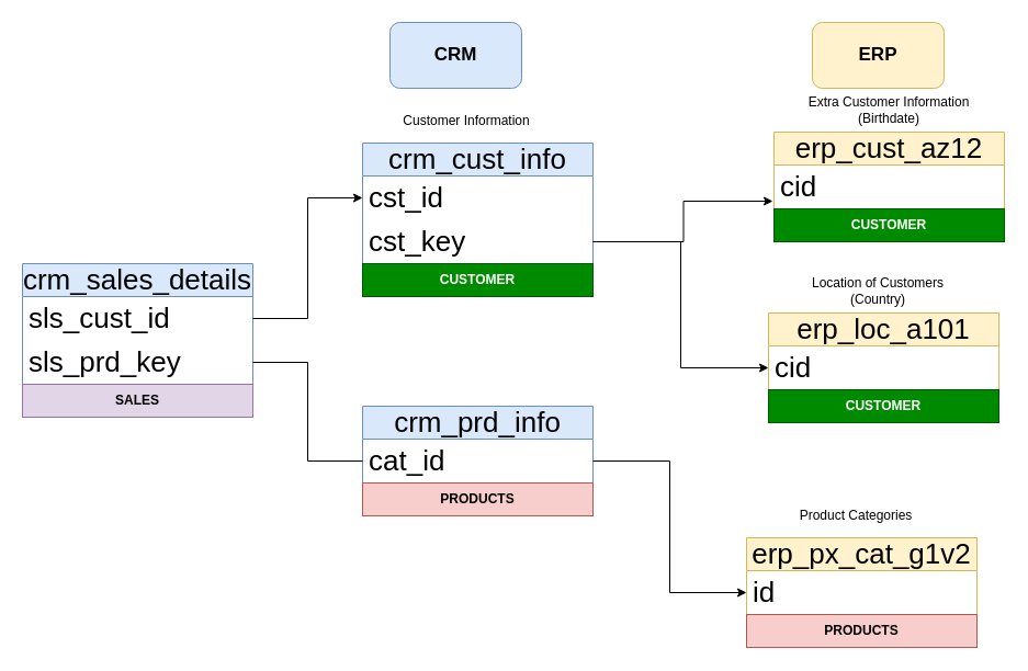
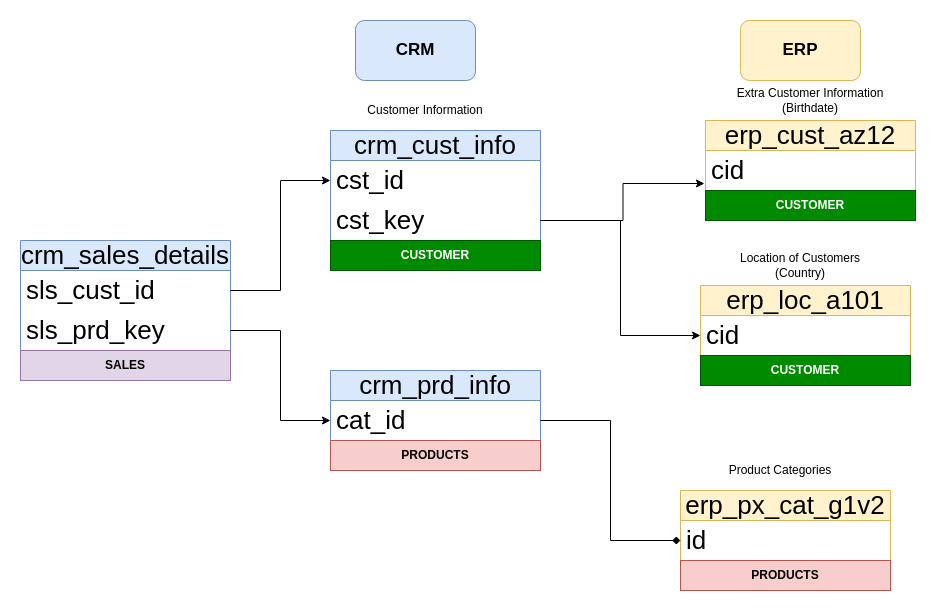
  <mxCell id="0" />
  <mxCell id="1" parent="0" />
  <mxCell id="2" value="Customer Information" style="text;strokeColor=none;align=center;fillColor=none;html=1;verticalAlign=middle;whiteSpace=wrap;rounded=0;" parent="1" vertex="1"><mxGeometry x="345" y="80" width="160" height="60" as="geometry" /></mxCell>
  <mxCell id="3" value="crm_sales_details" style="swimlane;fontStyle=0;childLayout=stackLayout;horizontal=1;startSize=30;horizontalStack=0;resizeParent=1;resizeParentMax=0;resizeLast=0;collapsible=1;marginBottom=0;whiteSpace=wrap;html=1;rounded=0;fillColor=#dae8fc;strokeColor=#6c8ebf;fontSize=26;" parent="1" vertex="1"><mxGeometry x="20" y="240" width="210" height="110" as="geometry" /></mxCell>
  <mxCell id="4" value="sls_cust_id" style="text;strokeColor=none;fillColor=none;align=left;verticalAlign=middle;spacingLeft=4;spacingRight=4;overflow=hidden;points=[[0,0.5,0,0,0],[1,0.5,0,0,0]];portConstraint=eastwest;rotatable=0;whiteSpace=wrap;html=1;fontSize=26;" parent="3" vertex="1"><mxGeometry y="30" width="210" height="40" as="geometry" /></mxCell>
  <mxCell id="5" value="sls_prd_key" style="text;strokeColor=none;fillColor=none;align=left;verticalAlign=middle;spacingLeft=4;spacingRight=4;overflow=hidden;points=[[0,0.5],[1,0.5]];portConstraint=eastwest;rotatable=0;whiteSpace=wrap;html=1;fontSize=26;" parent="3" vertex="1"><mxGeometry y="70" width="210" height="40" as="geometry" /></mxCell>
  <mxCell id="6" value="crm_prd_info" style="swimlane;fontStyle=0;childLayout=stackLayout;horizontal=1;startSize=30;horizontalStack=0;resizeParent=1;resizeParentMax=0;resizeLast=0;collapsible=1;marginBottom=0;whiteSpace=wrap;html=1;rounded=0;fillColor=#dae8fc;strokeColor=#6c8ebf;fontSize=26;" parent="1" vertex="1"><mxGeometry x="330" y="370" width="210" height="70" as="geometry" /></mxCell>
  <mxCell id="7" value="cat_id" style="text;strokeColor=none;fillColor=none;align=left;verticalAlign=middle;spacingLeft=4;spacingRight=4;overflow=hidden;points=[[0,0.5],[1,0.5]];portConstraint=eastwest;rotatable=0;whiteSpace=wrap;html=1;fontSize=26;" parent="6" vertex="1"><mxGeometry y="30" width="210" height="40" as="geometry" /></mxCell>
- <mxCell id="8" style="edgeStyle=orthogonalEdgeStyle;rounded=0;orthogonalLoop=1;jettySize=auto;html=1;exitX=1;exitY=0.5;exitDx=0;exitDy=0;entryX=0;entryY=0.5;entryDx=0;entryDy=0;endArrow=none;" parent="1" source="5" target="7" edge="1"><mxGeometry relative="1" as="geometry" /></mxCell>
+ <mxCell id="8" style="edgeStyle=orthogonalEdgeStyle;rounded=0;orthogonalLoop=1;jettySize=auto;html=1;exitX=1;exitY=0.5;exitDx=0;exitDy=0;entryX=0;entryY=0.5;entryDx=0;entryDy=0;" parent="1" source="5" target="7" edge="1"><mxGeometry relative="1" as="geometry" /></mxCell>
  <mxCell id="9" value="erp_cust_az12" style="swimlane;fontStyle=0;childLayout=stackLayout;horizontal=1;startSize=30;horizontalStack=0;resizeParent=1;resizeParentMax=0;resizeLast=0;collapsible=1;marginBottom=0;whiteSpace=wrap;html=1;rounded=0;fillColor=#fff2cc;strokeColor=#d6b656;fontSize=26;" parent="1" vertex="1"><mxGeometry x="705" y="120" width="210" height="70" as="geometry" /></mxCell>
  <mxCell id="10" value="cid" style="text;strokeColor=none;fillColor=none;align=left;verticalAlign=middle;spacingLeft=4;spacingRight=4;overflow=hidden;points=[[0,0.5],[1,0.5]];portConstraint=eastwest;rotatable=0;whiteSpace=wrap;html=1;fontSize=26;" parent="9" vertex="1"><mxGeometry y="30" width="210" height="40" as="geometry" /></mxCell>
  <mxCell id="11" value="&lt;div&gt;Extra Customer Information (Birthdate)&lt;/div&gt;" style="text;strokeColor=none;align=center;fillColor=none;html=1;verticalAlign=middle;whiteSpace=wrap;rounded=0;" parent="1" vertex="1"><mxGeometry x="730" y="70" width="160" height="60" as="geometry" /></mxCell>
  <mxCell id="12" value="erp_loc_a101" style="swimlane;fontStyle=0;childLayout=stackLayout;horizontal=1;startSize=30;horizontalStack=0;resizeParent=1;resizeParentMax=0;resizeLast=0;collapsible=1;marginBottom=0;whiteSpace=wrap;html=1;rounded=0;fillColor=#fff2cc;strokeColor=#d6b656;fontSize=26;" parent="1" vertex="1"><mxGeometry x="700" y="285" width="210" height="70" as="geometry" /></mxCell>
  <mxCell id="13" value="cid" style="text;strokeColor=none;fillColor=none;align=left;verticalAlign=middle;spacingLeft=4;spacingRight=4;overflow=hidden;points=[[0,0.5],[1,0.5]];portConstraint=eastwest;rotatable=0;whiteSpace=wrap;html=1;fontSize=26;" parent="12" vertex="1"><mxGeometry y="30" width="210" height="40" as="geometry" /></mxCell>
  <mxCell id="14" value="&lt;div&gt;Location of Customers (Country)&lt;/div&gt;" style="text;strokeColor=none;align=center;fillColor=none;html=1;verticalAlign=middle;whiteSpace=wrap;rounded=0;" parent="1" vertex="1"><mxGeometry x="720" y="235" width="160" height="60" as="geometry" /></mxCell>
  <mxCell id="15" value="erp_px_cat_g1v2" style="swimlane;fontStyle=0;childLayout=stackLayout;horizontal=1;startSize=30;horizontalStack=0;resizeParent=1;resizeParentMax=0;resizeLast=0;collapsible=1;marginBottom=0;whiteSpace=wrap;html=1;rounded=0;fillColor=#fff2cc;strokeColor=#d6b656;fontSize=26;" parent="1" vertex="1"><mxGeometry x="680" y="490" width="210" height="70" as="geometry" /></mxCell>
  <mxCell id="16" value="id" style="text;strokeColor=none;fillColor=none;align=left;verticalAlign=middle;spacingLeft=4;spacingRight=4;overflow=hidden;points=[[0,0.5],[1,0.5]];portConstraint=eastwest;rotatable=0;whiteSpace=wrap;html=1;fontSize=26;" parent="15" vertex="1"><mxGeometry y="30" width="210" height="40" as="geometry" /></mxCell>
  <mxCell id="17" value="&lt;div&gt;Product Categories&lt;/div&gt;" style="text;strokeColor=none;align=center;fillColor=none;html=1;verticalAlign=middle;whiteSpace=wrap;rounded=0;" parent="1" vertex="1"><mxGeometry x="700" y="440" width="160" height="60" as="geometry" /></mxCell>
- <mxCell id="18" style="edgeStyle=orthogonalEdgeStyle;rounded=0;orthogonalLoop=1;jettySize=auto;html=1;exitX=1;exitY=0.5;exitDx=0;exitDy=0;entryX=0;entryY=0.5;entryDx=0;entryDy=0;" parent="1" source="7" target="16" edge="1"><mxGeometry relative="1" as="geometry" /></mxCell>
+ <mxCell id="18" style="edgeStyle=orthogonalEdgeStyle;rounded=0;orthogonalLoop=1;jettySize=auto;html=1;exitX=1;exitY=0.5;exitDx=0;exitDy=0;entryX=0;entryY=0.5;entryDx=0;entryDy=0;endArrow=diamond;" parent="1" source="7" target="16" edge="1"><mxGeometry relative="1" as="geometry" /></mxCell>
  <mxCell id="19" value="CRM" style="rounded=1;whiteSpace=wrap;html=1;fillColor=#dae8fc;strokeColor=#6c8ebf;fontStyle=1;fontSize=17;" parent="1" vertex="1"><mxGeometry x="355" y="20" width="120" height="60" as="geometry" /></mxCell>
  <mxCell id="20" value="ERP" style="rounded=1;whiteSpace=wrap;html=1;fillColor=#fff2cc;strokeColor=#d6b656;fontStyle=1;fontSize=17;" parent="1" vertex="1"><mxGeometry x="740" y="20" width="120" height="60" as="geometry" /></mxCell>
  <mxCell id="21" value="crm_cust_info" style="swimlane;fontStyle=0;childLayout=stackLayout;horizontal=1;startSize=30;horizontalStack=0;resizeParent=1;resizeParentMax=0;resizeLast=0;collapsible=1;marginBottom=0;whiteSpace=wrap;html=1;rounded=0;fillColor=#dae8fc;strokeColor=#6c8ebf;fontSize=26;" parent="1" vertex="1"><mxGeometry x="330" y="130" width="210" height="110" as="geometry" /></mxCell>
  <mxCell id="22" value="cst_id" style="text;strokeColor=none;fillColor=none;align=left;verticalAlign=middle;spacingLeft=4;spacingRight=4;overflow=hidden;points=[[0,0.5,0,0,0],[1,0.5,0,0,0]];portConstraint=eastwest;rotatable=0;whiteSpace=wrap;html=1;fontSize=26;" parent="21" vertex="1"><mxGeometry y="30" width="210" height="40" as="geometry" /></mxCell>
  <mxCell id="23" value="cst_key" style="text;strokeColor=none;fillColor=none;align=left;verticalAlign=middle;spacingLeft=4;spacingRight=4;overflow=hidden;points=[[0,0.5],[1,0.5]];portConstraint=eastwest;rotatable=0;whiteSpace=wrap;html=1;fontSize=26;" parent="21" vertex="1"><mxGeometry y="70" width="210" height="40" as="geometry" /></mxCell>
  <mxCell id="24" style="edgeStyle=orthogonalEdgeStyle;rounded=0;orthogonalLoop=1;jettySize=auto;html=1;exitX=1;exitY=0.5;exitDx=0;exitDy=0;exitPerimeter=0;entryX=0;entryY=0.5;entryDx=0;entryDy=0;entryPerimeter=0;" parent="1" source="4" target="22" edge="1"><mxGeometry relative="1" as="geometry" /></mxCell>
  <mxCell id="25" style="edgeStyle=orthogonalEdgeStyle;rounded=0;orthogonalLoop=1;jettySize=auto;html=1;exitX=1;exitY=0.5;exitDx=0;exitDy=0;entryX=-0.005;entryY=0.825;entryDx=0;entryDy=0;entryPerimeter=0;" parent="1" source="23" target="10" edge="1"><mxGeometry relative="1" as="geometry"><mxPoint x="650" y="220" as="targetPoint" /></mxGeometry></mxCell>
  <mxCell id="26" style="edgeStyle=orthogonalEdgeStyle;rounded=0;orthogonalLoop=1;jettySize=auto;html=1;exitX=1;exitY=0.5;exitDx=0;exitDy=0;entryX=0;entryY=0.5;entryDx=0;entryDy=0;" parent="1" source="23" target="13" edge="1"><mxGeometry relative="1" as="geometry" /></mxCell>
  <mxCell id="27" value="&lt;b&gt;PRODUCTS&lt;/b&gt;" style="text;strokeColor=#b85450;align=center;fillColor=#f8cecc;html=1;verticalAlign=middle;whiteSpace=wrap;rounded=0;strokeWidth=1;" parent="1" vertex="1"><mxGeometry x="330" y="440" width="210" height="30" as="geometry" /></mxCell>
  <mxCell id="28" value="&lt;b&gt;PRODUCTS&lt;/b&gt;" style="text;strokeColor=#b85450;align=center;fillColor=#f8cecc;html=1;verticalAlign=middle;whiteSpace=wrap;rounded=0;strokeWidth=1;" parent="1" vertex="1"><mxGeometry x="680" y="560" width="210" height="30" as="geometry" /></mxCell>
  <mxCell id="29" value="&lt;b&gt;CUSTOMER&lt;/b&gt;" style="text;strokeColor=#005700;align=center;fillColor=#008a00;html=1;verticalAlign=middle;whiteSpace=wrap;rounded=0;strokeWidth=1;fontColor=#ffffff;" parent="1" vertex="1"><mxGeometry x="330" y="240" width="210" height="30" as="geometry" /></mxCell>
  <mxCell id="30" value="&lt;b&gt;CUSTOMER&lt;/b&gt;" style="text;strokeColor=#005700;align=center;fillColor=#008a00;html=1;verticalAlign=middle;whiteSpace=wrap;rounded=0;strokeWidth=1;fontColor=#ffffff;" parent="1" vertex="1"><mxGeometry x="700" y="355" width="210" height="30" as="geometry" /></mxCell>
  <mxCell id="31" value="&lt;b&gt;CUSTOMER&lt;/b&gt;" style="text;strokeColor=#005700;align=center;fillColor=#008a00;html=1;verticalAlign=middle;whiteSpace=wrap;rounded=0;strokeWidth=1;fontColor=#ffffff;" parent="1" vertex="1"><mxGeometry x="705" y="190" width="210" height="30" as="geometry" /></mxCell>
  <mxCell id="32" value="&lt;b&gt;SALES&lt;/b&gt;" style="text;strokeColor=#9673a6;align=center;fillColor=#e1d5e7;html=1;verticalAlign=middle;whiteSpace=wrap;rounded=0;strokeWidth=1;" parent="1" vertex="1"><mxGeometry x="20" y="350" width="210" height="30" as="geometry" /></mxCell>
